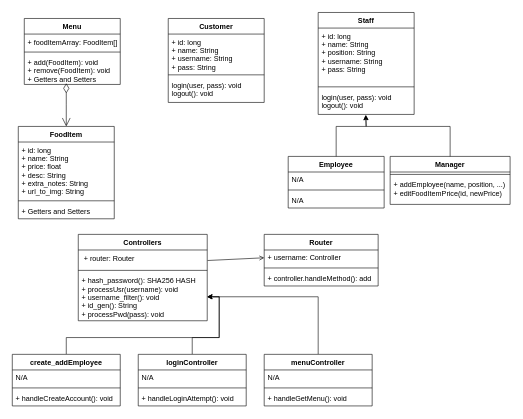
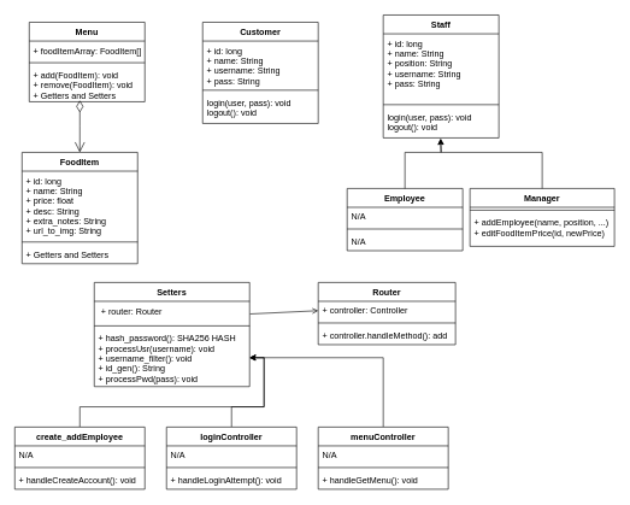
  <mxCell id="0" />
  <mxCell id="1" parent="0" />
  <mxCell id="2" value="Menu" style="swimlane;fontStyle=1;align=center;verticalAlign=top;childLayout=stackLayout;horizontal=1;startSize=26;horizontalStack=0;resizeParent=1;resizeParentMax=0;resizeLast=0;collapsible=1;marginBottom=0;" parent="1" vertex="1"><mxGeometry x="40" y="30" width="160" height="110" as="geometry" /></mxCell>
  <mxCell id="3" value="+ foodItemArray: FoodItem[]" style="text;strokeColor=none;fillColor=none;align=left;verticalAlign=top;spacingLeft=4;spacingRight=4;overflow=hidden;rotatable=0;points=[[0,0.5],[1,0.5]];portConstraint=eastwest;" parent="2" vertex="1"><mxGeometry y="26" width="160" height="26" as="geometry" /></mxCell>
  <mxCell id="4" value="" style="line;strokeWidth=1;fillColor=none;align=left;verticalAlign=middle;spacingTop=-1;spacingLeft=3;spacingRight=3;rotatable=0;labelPosition=right;points=[];portConstraint=eastwest;strokeColor=inherit;" parent="2" vertex="1"><mxGeometry y="52" width="160" height="8" as="geometry" /></mxCell>
  <mxCell id="5" value="+ add(FoodItem): void&#10;+ remove(FoodItem): void&#10;+ Getters and Setters" style="text;strokeColor=none;fillColor=none;align=left;verticalAlign=top;spacingLeft=4;spacingRight=4;overflow=hidden;rotatable=0;points=[[0,0.5],[1,0.5]];portConstraint=eastwest;" parent="2" vertex="1"><mxGeometry y="60" width="160" height="50" as="geometry" /></mxCell>
  <mxCell id="6" value="Staff" style="swimlane;fontStyle=1;align=center;verticalAlign=top;childLayout=stackLayout;horizontal=1;startSize=26;horizontalStack=0;resizeParent=1;resizeParentMax=0;resizeLast=0;collapsible=1;marginBottom=0;" parent="1" vertex="1"><mxGeometry x="530" y="20" width="160" height="170" as="geometry" /></mxCell>
  <mxCell id="7" value="+ id: long&#10;+ name: String&#10;+ position: String&#10;+ username: String&#10;+ pass: String" style="text;strokeColor=none;fillColor=none;align=left;verticalAlign=top;spacingLeft=4;spacingRight=4;overflow=hidden;rotatable=0;points=[[0,0.5],[1,0.5]];portConstraint=eastwest;" parent="6" vertex="1"><mxGeometry y="26" width="160" height="94" as="geometry" /></mxCell>
  <mxCell id="8" value="" style="line;strokeWidth=1;fillColor=none;align=left;verticalAlign=middle;spacingTop=-1;spacingLeft=3;spacingRight=3;rotatable=0;labelPosition=right;points=[];portConstraint=eastwest;strokeColor=inherit;" parent="6" vertex="1"><mxGeometry y="120" width="160" height="8" as="geometry" /></mxCell>
  <mxCell id="9" value="login(user, pass): void&#10;logout(): void" style="text;strokeColor=none;fillColor=none;align=left;verticalAlign=top;spacingLeft=4;spacingRight=4;overflow=hidden;rotatable=0;points=[[0,0.5],[1,0.5]];portConstraint=eastwest;" parent="6" vertex="1"><mxGeometry y="128" width="160" height="42" as="geometry" /></mxCell>
  <mxCell id="10" value="Manager" style="swimlane;fontStyle=1;align=center;verticalAlign=top;childLayout=stackLayout;horizontal=1;startSize=26;horizontalStack=0;resizeParent=1;resizeParentMax=0;resizeLast=0;collapsible=1;marginBottom=0;" parent="1" vertex="1"><mxGeometry x="650" y="260" width="200" height="80" as="geometry" /></mxCell>
  <mxCell id="11" value="" style="line;strokeWidth=1;fillColor=none;align=left;verticalAlign=middle;spacingTop=-1;spacingLeft=3;spacingRight=3;rotatable=0;labelPosition=right;points=[];portConstraint=eastwest;strokeColor=inherit;" parent="10" vertex="1"><mxGeometry y="26" width="200" height="8" as="geometry" /></mxCell>
  <mxCell id="12" value="+ addEmployee(name, position, ...)&#10;+ editFoodItemPrice(id, newPrice)" style="text;strokeColor=none;fillColor=none;align=left;verticalAlign=top;spacingLeft=4;spacingRight=4;overflow=hidden;rotatable=0;points=[[0,0.5],[1,0.5]];portConstraint=eastwest;" parent="10" vertex="1"><mxGeometry y="34" width="200" height="46" as="geometry" /></mxCell>
  <mxCell id="13" value="FoodItem" style="swimlane;fontStyle=1;align=center;verticalAlign=top;childLayout=stackLayout;horizontal=1;startSize=26;horizontalStack=0;resizeParent=1;resizeParentMax=0;resizeLast=0;collapsible=1;marginBottom=0;" parent="1" vertex="1"><mxGeometry x="30" y="210" width="160" height="154" as="geometry" /></mxCell>
  <mxCell id="14" value="+ id: long&#10;+ name: String&#10;+ price: float&#10;+ desc: String&#10;+ extra_notes: String&#10;+ url_to_img: String" style="text;strokeColor=none;fillColor=none;align=left;verticalAlign=top;spacingLeft=4;spacingRight=4;overflow=hidden;rotatable=0;points=[[0,0.5],[1,0.5]];portConstraint=eastwest;" parent="13" vertex="1"><mxGeometry y="26" width="160" height="94" as="geometry" /></mxCell>
  <mxCell id="15" value="" style="line;strokeWidth=1;fillColor=none;align=left;verticalAlign=middle;spacingTop=-1;spacingLeft=3;spacingRight=3;rotatable=0;labelPosition=right;points=[];portConstraint=eastwest;strokeColor=inherit;" parent="13" vertex="1"><mxGeometry y="120" width="160" height="8" as="geometry" /></mxCell>
  <mxCell id="16" value="+ Getters and Setters" style="text;strokeColor=none;fillColor=none;align=left;verticalAlign=top;spacingLeft=4;spacingRight=4;overflow=hidden;rotatable=0;points=[[0,0.5],[1,0.5]];portConstraint=eastwest;" parent="13" vertex="1"><mxGeometry y="128" width="160" height="26" as="geometry" /></mxCell>
  <mxCell id="17" value="" style="endArrow=open;html=1;endSize=12;startArrow=diamondThin;startSize=14;startFill=0;edgeStyle=orthogonalEdgeStyle;align=left;verticalAlign=bottom;rounded=0;entryX=0.5;entryY=0;entryDx=0;entryDy=0;" parent="1" target="13" edge="1"><mxGeometry x="-1" y="3" relative="1" as="geometry"><mxPoint x="110" y="138" as="sourcePoint" /><mxPoint x="450" y="188" as="targetPoint" /><Array as="points"><mxPoint x="110" y="174" /><mxPoint x="110" y="174" /></Array></mxGeometry></mxCell>
  <mxCell id="18" value="Employee" style="swimlane;fontStyle=1;align=center;verticalAlign=top;childLayout=stackLayout;horizontal=1;startSize=26;horizontalStack=0;resizeParent=1;resizeParentMax=0;resizeLast=0;collapsible=1;marginBottom=0;" parent="1" vertex="1"><mxGeometry x="480" y="260" width="160" height="86" as="geometry" /></mxCell>
  <mxCell id="19" value="N/A" style="text;strokeColor=none;fillColor=none;align=left;verticalAlign=top;spacingLeft=4;spacingRight=4;overflow=hidden;rotatable=0;points=[[0,0.5],[1,0.5]];portConstraint=eastwest;" parent="18" vertex="1"><mxGeometry y="26" width="160" height="26" as="geometry" /></mxCell>
  <mxCell id="20" value="" style="line;strokeWidth=1;fillColor=none;align=left;verticalAlign=middle;spacingTop=-1;spacingLeft=3;spacingRight=3;rotatable=0;labelPosition=right;points=[];portConstraint=eastwest;strokeColor=inherit;" parent="18" vertex="1"><mxGeometry y="52" width="160" height="8" as="geometry" /></mxCell>
  <mxCell id="21" value="N/A" style="text;strokeColor=none;fillColor=none;align=left;verticalAlign=top;spacingLeft=4;spacingRight=4;overflow=hidden;rotatable=0;points=[[0,0.5],[1,0.5]];portConstraint=eastwest;" parent="18" vertex="1"><mxGeometry y="60" width="160" height="26" as="geometry" /></mxCell>
  <mxCell id="22" value="" style="endArrow=classic;html=1;rounded=0;entryX=0.496;entryY=1.026;entryDx=0;entryDy=0;entryPerimeter=0;exitX=0.5;exitY=0;exitDx=0;exitDy=0;" parent="1" source="18" target="9" edge="1"><mxGeometry width="50" height="50" relative="1" as="geometry"><mxPoint x="440" y="250" as="sourcePoint" /><mxPoint x="490" y="200" as="targetPoint" /><Array as="points"><mxPoint x="560" y="210" /><mxPoint x="610" y="210" /></Array></mxGeometry></mxCell>
  <mxCell id="23" value="" style="endArrow=classic;html=1;rounded=0;exitX=0.5;exitY=0;exitDx=0;exitDy=0;entryX=0.496;entryY=1.022;entryDx=0;entryDy=0;entryPerimeter=0;" parent="1" source="10" target="9" edge="1"><mxGeometry width="50" height="50" relative="1" as="geometry"><mxPoint x="570" y="270" as="sourcePoint" /><mxPoint x="610" y="180" as="targetPoint" /><Array as="points"><mxPoint x="750" y="210" /><mxPoint x="610" y="210" /></Array></mxGeometry></mxCell>
  <mxCell id="24" value="Customer" style="swimlane;fontStyle=1;align=center;verticalAlign=top;childLayout=stackLayout;horizontal=1;startSize=26;horizontalStack=0;resizeParent=1;resizeParentMax=0;resizeLast=0;collapsible=1;marginBottom=0;" vertex="1" parent="1"><mxGeometry x="280" y="30" width="160" height="140" as="geometry" /></mxCell>
  <mxCell id="25" value="+ id: long&#10;+ name: String&#10;+ username: String&#10;+ pass: String" style="text;strokeColor=none;fillColor=none;align=left;verticalAlign=top;spacingLeft=4;spacingRight=4;overflow=hidden;rotatable=0;points=[[0,0.5],[1,0.5]];portConstraint=eastwest;" vertex="1" parent="24"><mxGeometry y="26" width="160" height="64" as="geometry" /></mxCell>
  <mxCell id="26" value="" style="line;strokeWidth=1;fillColor=none;align=left;verticalAlign=middle;spacingTop=-1;spacingLeft=3;spacingRight=3;rotatable=0;labelPosition=right;points=[];portConstraint=eastwest;strokeColor=inherit;" vertex="1" parent="24"><mxGeometry y="90" width="160" height="8" as="geometry" /></mxCell>
  <mxCell id="27" value="login(user, pass): void&#10;logout(): void" style="text;strokeColor=none;fillColor=none;align=left;verticalAlign=top;spacingLeft=4;spacingRight=4;overflow=hidden;rotatable=0;points=[[0,0.5],[1,0.5]];portConstraint=eastwest;" vertex="1" parent="24"><mxGeometry y="98" width="160" height="42" as="geometry" /></mxCell>
  <mxCell id="28" value="Router" style="swimlane;fontStyle=1;align=center;verticalAlign=top;childLayout=stackLayout;horizontal=1;startSize=26;horizontalStack=0;resizeParent=1;resizeParentMax=0;resizeLast=0;collapsible=1;marginBottom=0;" vertex="1" parent="1"><mxGeometry x="440" y="390" width="190" height="86" as="geometry" /></mxCell>
- <mxCell id="29" value="+ username: Controller" style="text;strokeColor=none;fillColor=none;align=left;verticalAlign=top;spacingLeft=4;spacingRight=4;overflow=hidden;rotatable=0;points=[[0,0.5],[1,0.5]];portConstraint=eastwest;" vertex="1" parent="28"><mxGeometry y="26" width="190" height="26" as="geometry" /></mxCell>
+ <mxCell id="29" value="+ controller: Controller" style="text;strokeColor=none;fillColor=none;align=left;verticalAlign=top;spacingLeft=4;spacingRight=4;overflow=hidden;rotatable=0;points=[[0,0.5],[1,0.5]];portConstraint=eastwest;" vertex="1" parent="28"><mxGeometry y="26" width="190" height="26" as="geometry" /></mxCell>
  <mxCell id="30" value="" style="line;strokeWidth=1;fillColor=none;align=left;verticalAlign=middle;spacingTop=-1;spacingLeft=3;spacingRight=3;rotatable=0;labelPosition=right;points=[];portConstraint=eastwest;strokeColor=inherit;" vertex="1" parent="28"><mxGeometry y="52" width="190" height="8" as="geometry" /></mxCell>
  <mxCell id="31" value="+ controller.handleMethod(): add" style="text;strokeColor=none;fillColor=none;align=left;verticalAlign=top;spacingLeft=4;spacingRight=4;overflow=hidden;rotatable=0;points=[[0,0.5],[1,0.5]];portConstraint=eastwest;" vertex="1" parent="28"><mxGeometry y="60" width="190" height="26" as="geometry" /></mxCell>
  <mxCell id="32" value="" style="endArrow=open;html=1;rounded=0;entryX=0;entryY=0.5;entryDx=0;entryDy=0;startArrow=none;exitX=1.003;exitY=0.585;exitDx=0;exitDy=0;exitPerimeter=0;" edge="1" parent="1" source="34" target="29"><mxGeometry width="50" height="50" relative="1" as="geometry"><mxPoint x="350" y="440" as="sourcePoint" /><mxPoint x="470" y="510" as="targetPoint" /><Array as="points" /></mxGeometry></mxCell>
- <mxCell id="33" value="Controllers" style="swimlane;fontStyle=1;align=center;verticalAlign=top;childLayout=stackLayout;horizontal=1;startSize=26;horizontalStack=0;resizeParent=1;resizeParentMax=0;resizeLast=0;collapsible=1;marginBottom=0;" vertex="1" parent="1"><mxGeometry x="130" y="390" width="215" height="144" as="geometry" /></mxCell>
+ <mxCell id="33" value="Setters" style="swimlane;fontStyle=1;align=center;verticalAlign=top;childLayout=stackLayout;horizontal=1;startSize=26;horizontalStack=0;resizeParent=1;resizeParentMax=0;resizeLast=0;collapsible=1;marginBottom=0;" vertex="1" parent="1"><mxGeometry x="130" y="390" width="215" height="144" as="geometry" /></mxCell>
  <mxCell id="34" value="+ router: Router&amp;nbsp; &amp;nbsp; &amp;nbsp; &amp;nbsp; &amp;nbsp; &amp;nbsp; &amp;nbsp; &amp;nbsp; &amp;nbsp; &amp;nbsp; &amp;nbsp; &amp;nbsp; &amp;nbsp; &amp;nbsp; &amp;nbsp; &amp;nbsp; &amp;nbsp;&amp;nbsp;" style="text;html=1;align=center;verticalAlign=middle;resizable=0;points=[];autosize=1;strokeColor=none;fillColor=none;" vertex="1" parent="33"><mxGeometry y="26" width="215" height="30" as="geometry" /></mxCell>
  <mxCell id="35" value="" style="line;strokeWidth=1;fillColor=none;align=left;verticalAlign=middle;spacingTop=-1;spacingLeft=3;spacingRight=3;rotatable=0;labelPosition=right;points=[];portConstraint=eastwest;strokeColor=inherit;" vertex="1" parent="33"><mxGeometry y="56" width="215" height="8" as="geometry" /></mxCell>
  <mxCell id="36" value="+ hash_password(): SHA256 HASH&#10;+ processUsr(username): void&#10;+ username_filter(): void&#10;+ id_gen(): String&#10;+ processPwd(pass): void" style="text;strokeColor=none;fillColor=none;align=left;verticalAlign=top;spacingLeft=4;spacingRight=4;overflow=hidden;rotatable=0;points=[[0,0.5],[1,0.5]];portConstraint=eastwest;" vertex="1" parent="33"><mxGeometry y="64" width="215" height="80" as="geometry" /></mxCell>
  <mxCell id="37" style="edgeStyle=orthogonalEdgeStyle;rounded=0;orthogonalLoop=1;jettySize=auto;html=1;exitX=0.5;exitY=0;exitDx=0;exitDy=0;entryX=1;entryY=0.5;entryDx=0;entryDy=0;" edge="1" parent="1" source="38" target="36"><mxGeometry relative="1" as="geometry"><mxPoint x="240" y="550" as="targetPoint" /></mxGeometry></mxCell>
  <mxCell id="38" value="create_addEmployee" style="swimlane;fontStyle=1;align=center;verticalAlign=top;childLayout=stackLayout;horizontal=1;startSize=26;horizontalStack=0;resizeParent=1;resizeParentMax=0;resizeLast=0;collapsible=1;marginBottom=0;" vertex="1" parent="1"><mxGeometry x="20" y="590" width="180" height="86" as="geometry" /></mxCell>
  <mxCell id="39" value="N/A" style="text;strokeColor=none;fillColor=none;align=left;verticalAlign=top;spacingLeft=4;spacingRight=4;overflow=hidden;rotatable=0;points=[[0,0.5],[1,0.5]];portConstraint=eastwest;" vertex="1" parent="38"><mxGeometry y="26" width="180" height="26" as="geometry" /></mxCell>
  <mxCell id="40" value="" style="line;strokeWidth=1;fillColor=none;align=left;verticalAlign=middle;spacingTop=-1;spacingLeft=3;spacingRight=3;rotatable=0;labelPosition=right;points=[];portConstraint=eastwest;strokeColor=inherit;" vertex="1" parent="38"><mxGeometry y="52" width="180" height="8" as="geometry" /></mxCell>
  <mxCell id="41" value="+ handleCreateAccount(): void" style="text;strokeColor=none;fillColor=none;align=left;verticalAlign=top;spacingLeft=4;spacingRight=4;overflow=hidden;rotatable=0;points=[[0,0.5],[1,0.5]];portConstraint=eastwest;" vertex="1" parent="38"><mxGeometry y="60" width="180" height="26" as="geometry" /></mxCell>
  <mxCell id="42" style="edgeStyle=orthogonalEdgeStyle;rounded=0;orthogonalLoop=1;jettySize=auto;html=1;exitX=0.5;exitY=0;exitDx=0;exitDy=0;entryX=1;entryY=0.5;entryDx=0;entryDy=0;" edge="1" parent="1" source="43" target="36"><mxGeometry relative="1" as="geometry"><mxPoint x="240" y="550" as="targetPoint" /></mxGeometry></mxCell>
  <mxCell id="43" value="loginController" style="swimlane;fontStyle=1;align=center;verticalAlign=top;childLayout=stackLayout;horizontal=1;startSize=26;horizontalStack=0;resizeParent=1;resizeParentMax=0;resizeLast=0;collapsible=1;marginBottom=0;" vertex="1" parent="1"><mxGeometry x="230" y="590" width="180" height="86" as="geometry" /></mxCell>
  <mxCell id="44" value="N/A" style="text;strokeColor=none;fillColor=none;align=left;verticalAlign=top;spacingLeft=4;spacingRight=4;overflow=hidden;rotatable=0;points=[[0,0.5],[1,0.5]];portConstraint=eastwest;" vertex="1" parent="43"><mxGeometry y="26" width="180" height="26" as="geometry" /></mxCell>
  <mxCell id="45" value="" style="line;strokeWidth=1;fillColor=none;align=left;verticalAlign=middle;spacingTop=-1;spacingLeft=3;spacingRight=3;rotatable=0;labelPosition=right;points=[];portConstraint=eastwest;strokeColor=inherit;" vertex="1" parent="43"><mxGeometry y="52" width="180" height="8" as="geometry" /></mxCell>
  <mxCell id="46" value="+ handleLoginAttempt(): void" style="text;strokeColor=none;fillColor=none;align=left;verticalAlign=top;spacingLeft=4;spacingRight=4;overflow=hidden;rotatable=0;points=[[0,0.5],[1,0.5]];portConstraint=eastwest;" vertex="1" parent="43"><mxGeometry y="60" width="180" height="26" as="geometry" /></mxCell>
  <mxCell id="47" style="edgeStyle=orthogonalEdgeStyle;rounded=0;orthogonalLoop=1;jettySize=auto;html=1;exitX=0.5;exitY=0;exitDx=0;exitDy=0;entryX=1;entryY=0.5;entryDx=0;entryDy=0;" edge="1" parent="1" source="48" target="36"><mxGeometry relative="1" as="geometry"><mxPoint x="240" y="550" as="targetPoint" /></mxGeometry></mxCell>
  <mxCell id="48" value="menuController" style="swimlane;fontStyle=1;align=center;verticalAlign=top;childLayout=stackLayout;horizontal=1;startSize=26;horizontalStack=0;resizeParent=1;resizeParentMax=0;resizeLast=0;collapsible=1;marginBottom=0;" vertex="1" parent="1"><mxGeometry x="440" y="590" width="180" height="86" as="geometry" /></mxCell>
  <mxCell id="49" value="N/A" style="text;strokeColor=none;fillColor=none;align=left;verticalAlign=top;spacingLeft=4;spacingRight=4;overflow=hidden;rotatable=0;points=[[0,0.5],[1,0.5]];portConstraint=eastwest;" vertex="1" parent="48"><mxGeometry y="26" width="180" height="26" as="geometry" /></mxCell>
  <mxCell id="50" value="" style="line;strokeWidth=1;fillColor=none;align=left;verticalAlign=middle;spacingTop=-1;spacingLeft=3;spacingRight=3;rotatable=0;labelPosition=right;points=[];portConstraint=eastwest;strokeColor=inherit;" vertex="1" parent="48"><mxGeometry y="52" width="180" height="8" as="geometry" /></mxCell>
  <mxCell id="51" value="+ handleGetMenu(): void" style="text;strokeColor=none;fillColor=none;align=left;verticalAlign=top;spacingLeft=4;spacingRight=4;overflow=hidden;rotatable=0;points=[[0,0.5],[1,0.5]];portConstraint=eastwest;" vertex="1" parent="48"><mxGeometry y="60" width="180" height="26" as="geometry" /></mxCell>
